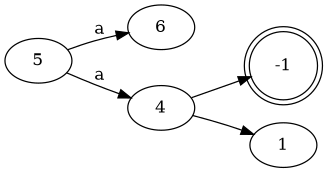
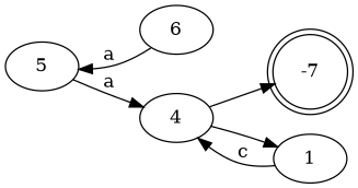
  digraph {
    rankdir=LR
-   -1 [shape=doublecircle]
+   -1 [shape=doublecircle label=-7]
    6
    5
    4
    n5 [label=1]
-   5 -> 6 [label=a]
+   6 -> 5 [label=a]
    5 -> 4 [label=a]
    4 -> -1
    4 -> n5
+   n5 -> 4 [label=c]
  }
